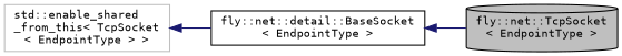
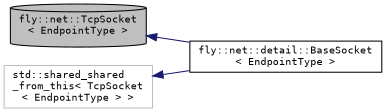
  digraph {
    fontname="DejaVu Sans Mono"
    rankdir=LR
    node [color=black fillcolor=white fontname="DejaVu Sans Mono" fontsize=10 shape=box style=filled]
    edge [color=midnightblue dir=back fontname="DejaVu Sans Mono" fontsize=10 labelfontname=Helvetica labelfontsize=10 style=solid]
    n1 [fillcolor=grey75 fontcolor=black height=0.2 label="fly::net::TcpSocket\l\< EndpointType \>" shape=cylinder width=0.4]
    n2 [height=0.2 label="fly::net::detail::BaseSocket\l\< EndpointType \>" width=0.4]
-   n3 [color=grey75 height=0.2 label="std::enable_shared\l_from_this\< TcpSocket\l\< EndpointType \> \>" width=0.4]
-   n2 -> n1
+   n3 [color=grey75 height=0.2 label="std::shared_shared\l_from_this\< TcpSocket\l\< EndpointType \> \>" width=0.4]
+   n1 -> n2
    n3 -> n2
  }
